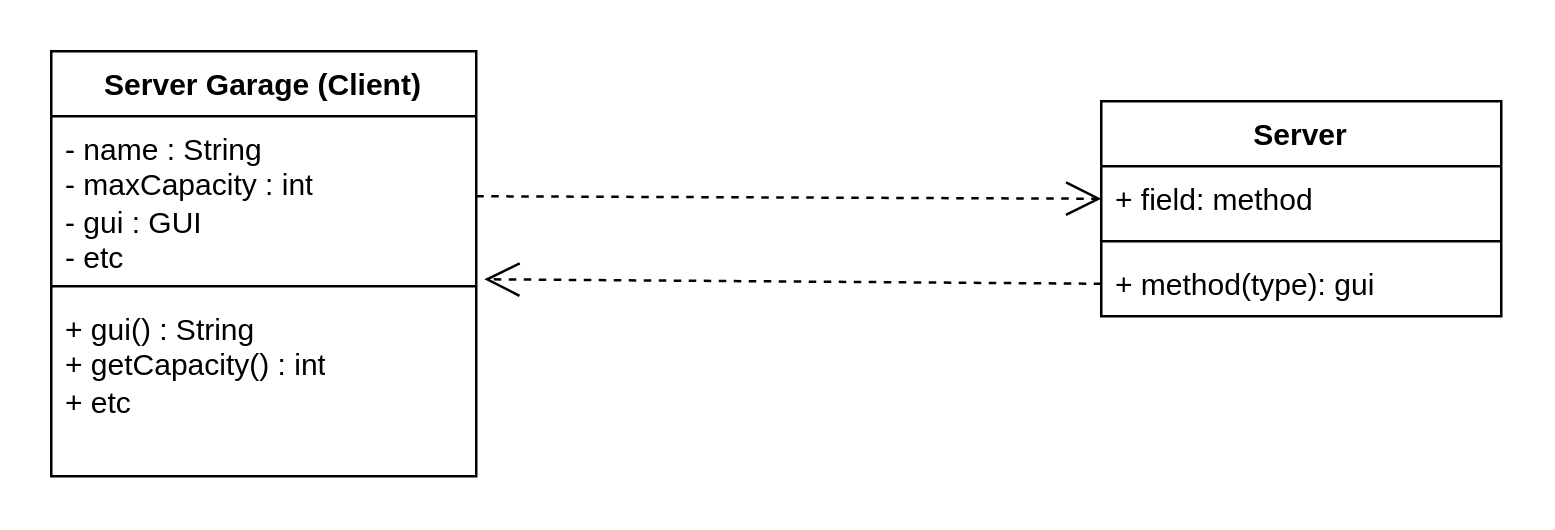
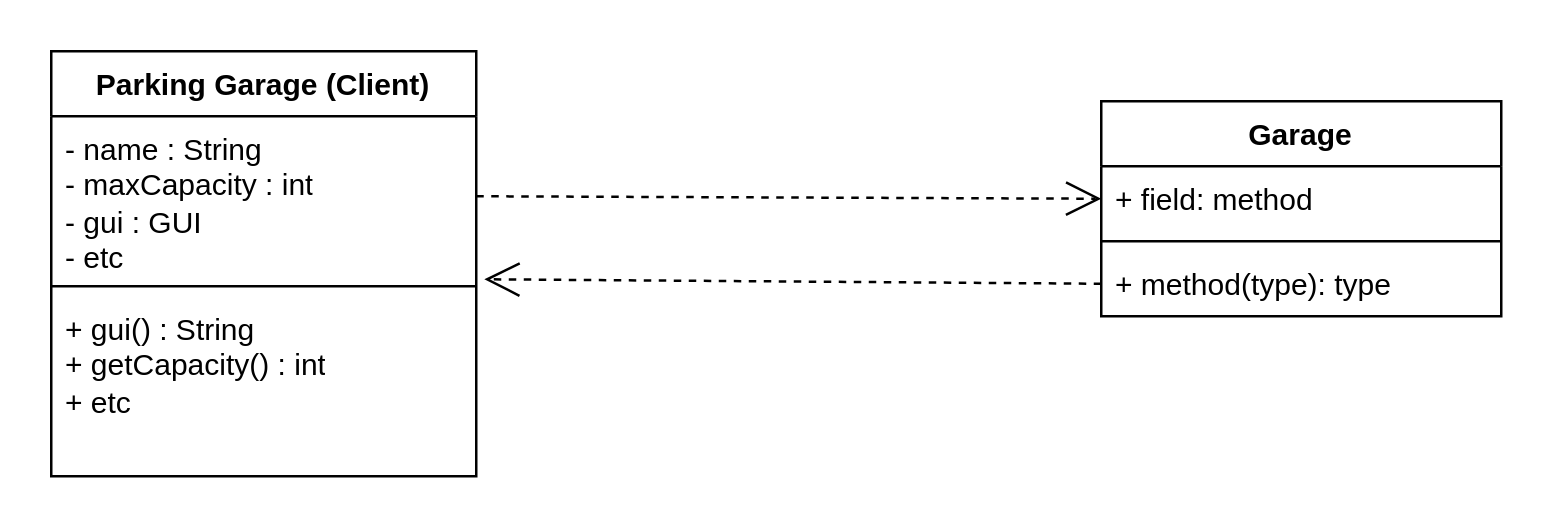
  <mxCell id="0" />
  <mxCell id="1" parent="0" />
- <mxCell id="2" value="&lt;div&gt;Server Garage (Client)&lt;/div&gt;" style="swimlane;fontStyle=1;align=center;verticalAlign=top;childLayout=stackLayout;horizontal=1;startSize=26;horizontalStack=0;resizeParent=1;resizeParentMax=0;resizeLast=0;collapsible=1;marginBottom=0;whiteSpace=wrap;html=1;" vertex="1" parent="1"><mxGeometry x="20" y="20" width="170" height="170" as="geometry" /></mxCell>
+ <mxCell id="2" value="&lt;div&gt;Parking Garage (Client)&lt;/div&gt;" style="swimlane;fontStyle=1;align=center;verticalAlign=top;childLayout=stackLayout;horizontal=1;startSize=26;horizontalStack=0;resizeParent=1;resizeParentMax=0;resizeLast=0;collapsible=1;marginBottom=0;whiteSpace=wrap;html=1;" vertex="1" parent="1"><mxGeometry x="20" y="20" width="170" height="170" as="geometry" /></mxCell>
  <mxCell id="3" value="&lt;div&gt;- name : String&lt;/div&gt;&lt;div&gt;- maxCapacity : int&lt;/div&gt;&lt;div&gt;- gui : GUI&lt;/div&gt;&lt;div&gt;- etc&lt;/div&gt;" style="text;strokeColor=none;fillColor=none;align=left;verticalAlign=top;spacingLeft=4;spacingRight=4;overflow=hidden;rotatable=0;points=[[0,0.5],[1,0.5]];portConstraint=eastwest;whiteSpace=wrap;html=1;" vertex="1" parent="2"><mxGeometry y="26" width="170" height="64" as="geometry" /></mxCell>
  <mxCell id="4" value="" style="line;strokeWidth=1;fillColor=none;align=left;verticalAlign=middle;spacingTop=-1;spacingLeft=3;spacingRight=3;rotatable=0;labelPosition=right;points=[];portConstraint=eastwest;strokeColor=inherit;" vertex="1" parent="2"><mxGeometry y="90" width="170" height="8" as="geometry" /></mxCell>
  <mxCell id="5" value="&lt;div&gt;+ gui() : String&lt;/div&gt;&lt;div&gt;+ getCapacity() : int&lt;/div&gt;&lt;div&gt;+ etc&lt;/div&gt;" style="text;strokeColor=none;fillColor=none;align=left;verticalAlign=top;spacingLeft=4;spacingRight=4;overflow=hidden;rotatable=0;points=[[0,0.5],[1,0.5]];portConstraint=eastwest;whiteSpace=wrap;html=1;" vertex="1" parent="2"><mxGeometry y="98" width="170" height="72" as="geometry" /></mxCell>
  <mxCell id="6" value="" style="endArrow=open;endSize=12;dashed=1;html=1;rounded=0;exitX=1;exitY=0.5;exitDx=0;exitDy=0;entryX=0;entryY=0.5;entryDx=0;entryDy=0;" edge="1" parent="1" source="3" target="8"><mxGeometry width="160" relative="1" as="geometry"><mxPoint x="260" y="140" as="sourcePoint" /><mxPoint x="440" y="73" as="targetPoint" /></mxGeometry></mxCell>
- <mxCell id="7" value="Server" style="swimlane;fontStyle=1;align=center;verticalAlign=top;childLayout=stackLayout;horizontal=1;startSize=26;horizontalStack=0;resizeParent=1;resizeParentMax=0;resizeLast=0;collapsible=1;marginBottom=0;whiteSpace=wrap;html=1;" vertex="1" parent="1"><mxGeometry x="440" y="40" width="160" height="86" as="geometry" /></mxCell>
+ <mxCell id="7" value="Garage" style="swimlane;fontStyle=1;align=center;verticalAlign=top;childLayout=stackLayout;horizontal=1;startSize=26;horizontalStack=0;resizeParent=1;resizeParentMax=0;resizeLast=0;collapsible=1;marginBottom=0;whiteSpace=wrap;html=1;" vertex="1" parent="1"><mxGeometry x="440" y="40" width="160" height="86" as="geometry" /></mxCell>
  <mxCell id="8" value="+ field: method" style="text;strokeColor=none;fillColor=none;align=left;verticalAlign=top;spacingLeft=4;spacingRight=4;overflow=hidden;rotatable=0;points=[[0,0.5],[1,0.5]];portConstraint=eastwest;whiteSpace=wrap;html=1;" vertex="1" parent="7"><mxGeometry y="26" width="160" height="26" as="geometry" /></mxCell>
  <mxCell id="9" value="" style="line;strokeWidth=1;fillColor=none;align=left;verticalAlign=middle;spacingTop=-1;spacingLeft=3;spacingRight=3;rotatable=0;labelPosition=right;points=[];portConstraint=eastwest;strokeColor=inherit;" vertex="1" parent="7"><mxGeometry y="52" width="160" height="8" as="geometry" /></mxCell>
- <mxCell id="10" value="+ method(type): gui" style="text;strokeColor=none;fillColor=none;align=left;verticalAlign=top;spacingLeft=4;spacingRight=4;overflow=hidden;rotatable=0;points=[[0,0.5],[1,0.5]];portConstraint=eastwest;whiteSpace=wrap;html=1;" vertex="1" parent="7"><mxGeometry y="60" width="160" height="26" as="geometry" /></mxCell>
+ <mxCell id="10" value="+ method(type): type" style="text;strokeColor=none;fillColor=none;align=left;verticalAlign=top;spacingLeft=4;spacingRight=4;overflow=hidden;rotatable=0;points=[[0,0.5],[1,0.5]];portConstraint=eastwest;whiteSpace=wrap;html=1;" vertex="1" parent="7"><mxGeometry y="60" width="160" height="26" as="geometry" /></mxCell>
  <mxCell id="11" value="" style="endArrow=open;endSize=12;dashed=1;html=1;rounded=0;exitX=0;exitY=0.5;exitDx=0;exitDy=0;entryX=1.019;entryY=1.019;entryDx=0;entryDy=0;entryPerimeter=0;" edge="1" parent="1" source="10" target="3"><mxGeometry width="160" relative="1" as="geometry"><mxPoint x="260" y="140" as="sourcePoint" /><mxPoint x="420" y="140" as="targetPoint" /></mxGeometry></mxCell>
